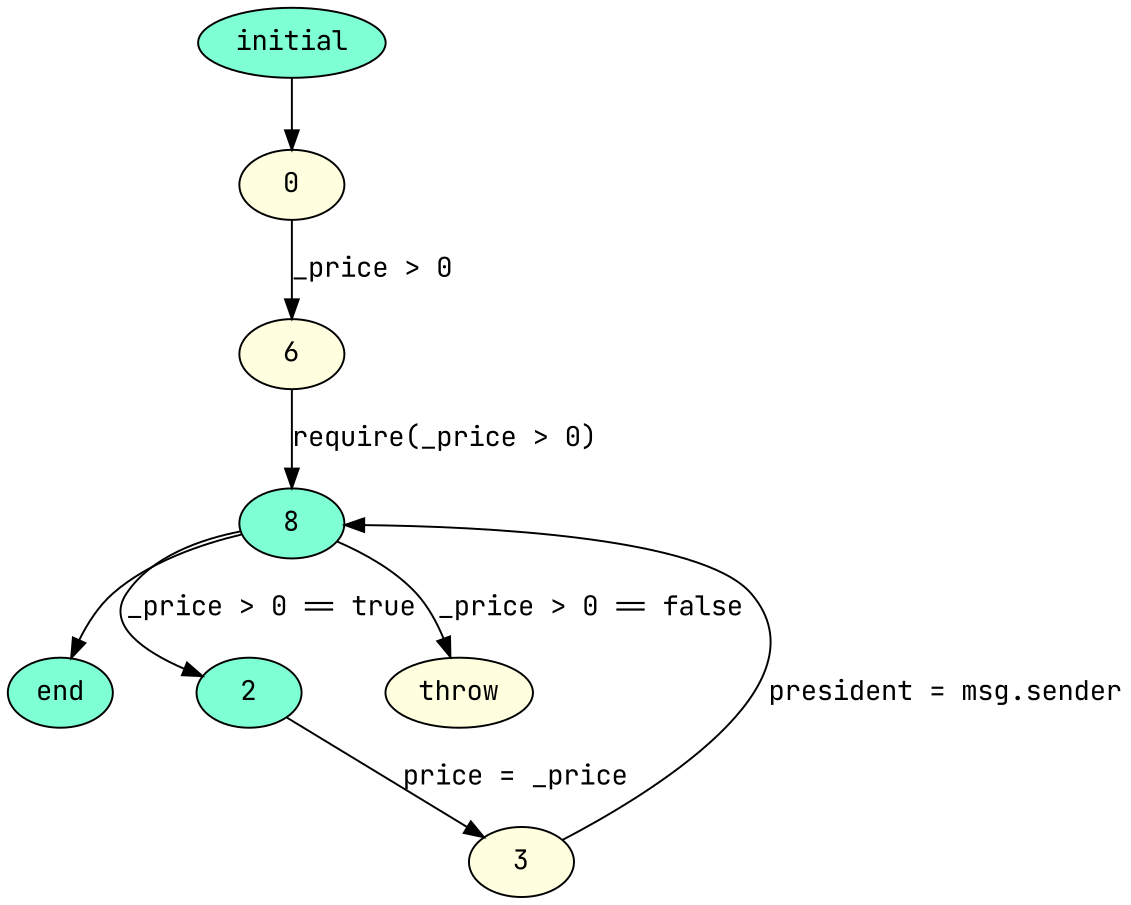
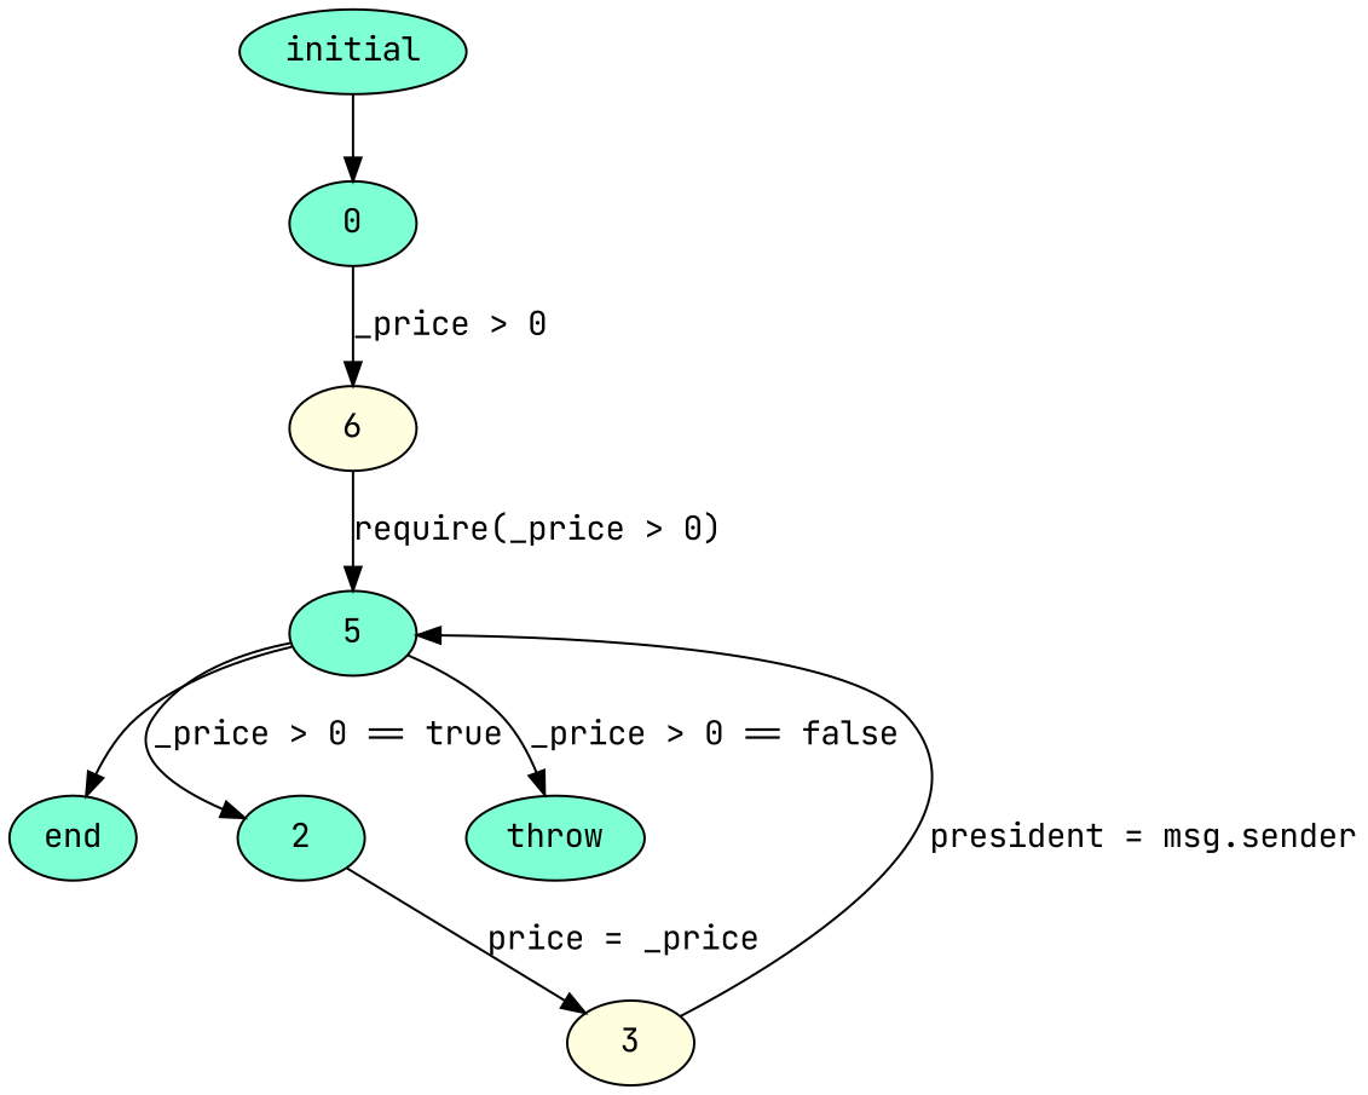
  digraph {
    fontname="JetBrains Mono"
    node [fillcolor=lightyellow fontname="JetBrains Mono" style=filled]
    edge [fontname="JetBrains Mono"]
-   0
+   0 [fillcolor=aquamarine]
    initial [fillcolor=aquamarine]
    n3 [label=6]
-   5 [fillcolor=aquamarine label=8]
+   5 [fillcolor=aquamarine]
    end [fillcolor=aquamarine]
    2 [fillcolor=aquamarine]
-   throw
+   throw [fillcolor=aquamarine]
    n8 [label=3]
    0 -> n3 [label="_price > 0"]
    initial -> 0
    n3 -> 5 [label="require(_price > 0)"]
    5 -> end
    5 -> 2 [label="_price > 0 == true"]
    5 -> throw [label="_price > 0 == false"]
    2 -> n8 [label="price = _price"]
    n8 -> 5 [label="president = msg.sender"]
  }
